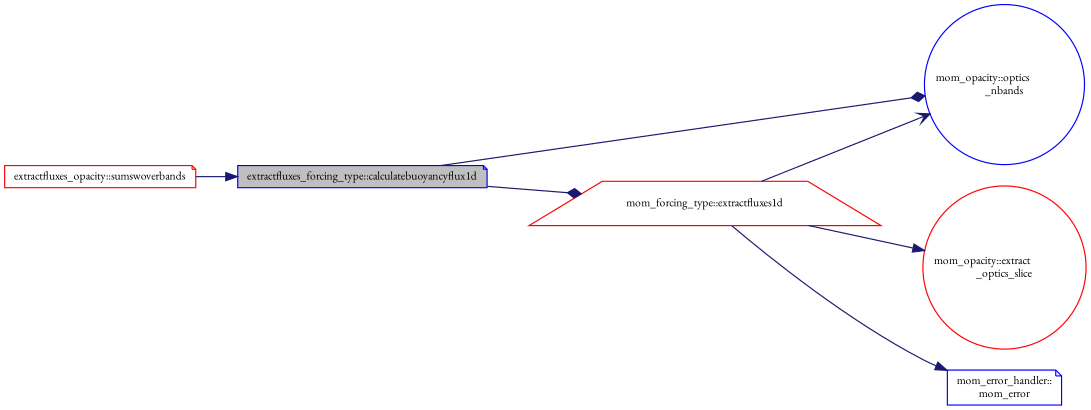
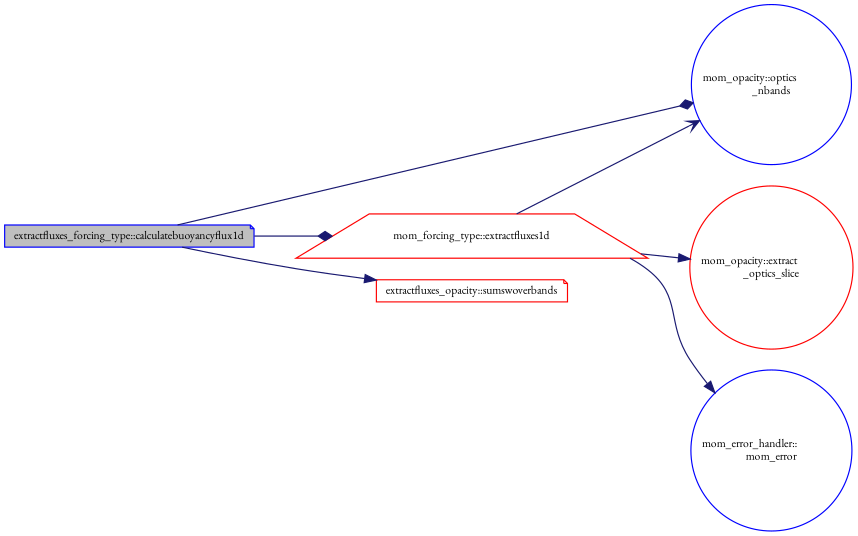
  digraph {
    fontname="EB Garamond"
    rankdir=LR
    node [color=blue fillcolor=white fontname="EB Garamond" fontsize=10 shape=note style=filled]
    edge [arrowhead=normal color=midnightblue fontname="EB Garamond" fontsize=10 labelfontname=Helvetica labelfontsize=10 style=solid]
    n1 [fillcolor=grey75 fontcolor=black height=0.2 label="extractfluxes_forcing_type::calculatebuoyancyflux1d" width=0.4]
    n2 [color=red height=0.2 label="mom_forcing_type::extractfluxes1d" shape=trapezium width=0.4]
    n3 [height=0.2 label="mom_opacity::optics\l_nbands" shape=circle width=0.4]
    n4 [color=red height=0.2 label="extractfluxes_opacity::sumswoverbands" width=0.4]
    n5 [color=red height=0.2 label="mom_opacity::extract\l_optics_slice" shape=circle width=0.4]
-   n6 [height=0.2 label="mom_error_handler::\lmom_error" width=0.4]
+   n6 [height=0.2 label="mom_error_handler::\lmom_error" shape=circle width=0.4]
    n1 -> n2 [arrowhead=diamond]
    n1 -> n3 [arrowhead=diamond]
-   n4 -> n1
+   n1 -> n4
    n2 -> n3 [arrowhead=vee]
    n2 -> n5
    n2 -> n6
  }
